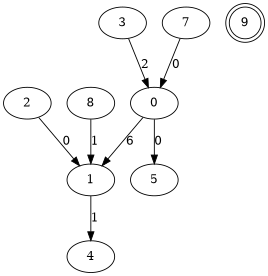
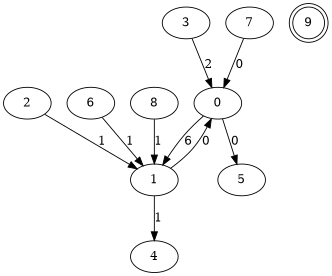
  digraph {
    n1 [label=0]
    n2 [label=1]
    n3 [label=5]
    n4 [label=4]
    n5 [label=2]
    n6 [label=3]
+   n7 [label=6]
    n8 [label=7]
    n9 [label=8]
    n10 [label=9 shape=doublecircle]
    n1 -> n2 [label=6]
    n1 -> n3 [label=0]
+   n2 -> n1 [label=0]
    n2 -> n4 [label=1]
-   n5 -> n2 [label=0]
+   n5 -> n2 [label=1]
    n6 -> n1 [label=2]
+   n7 -> n2 [label=1]
    n8 -> n1 [label=0]
    n9 -> n2 [label=1]
  }
